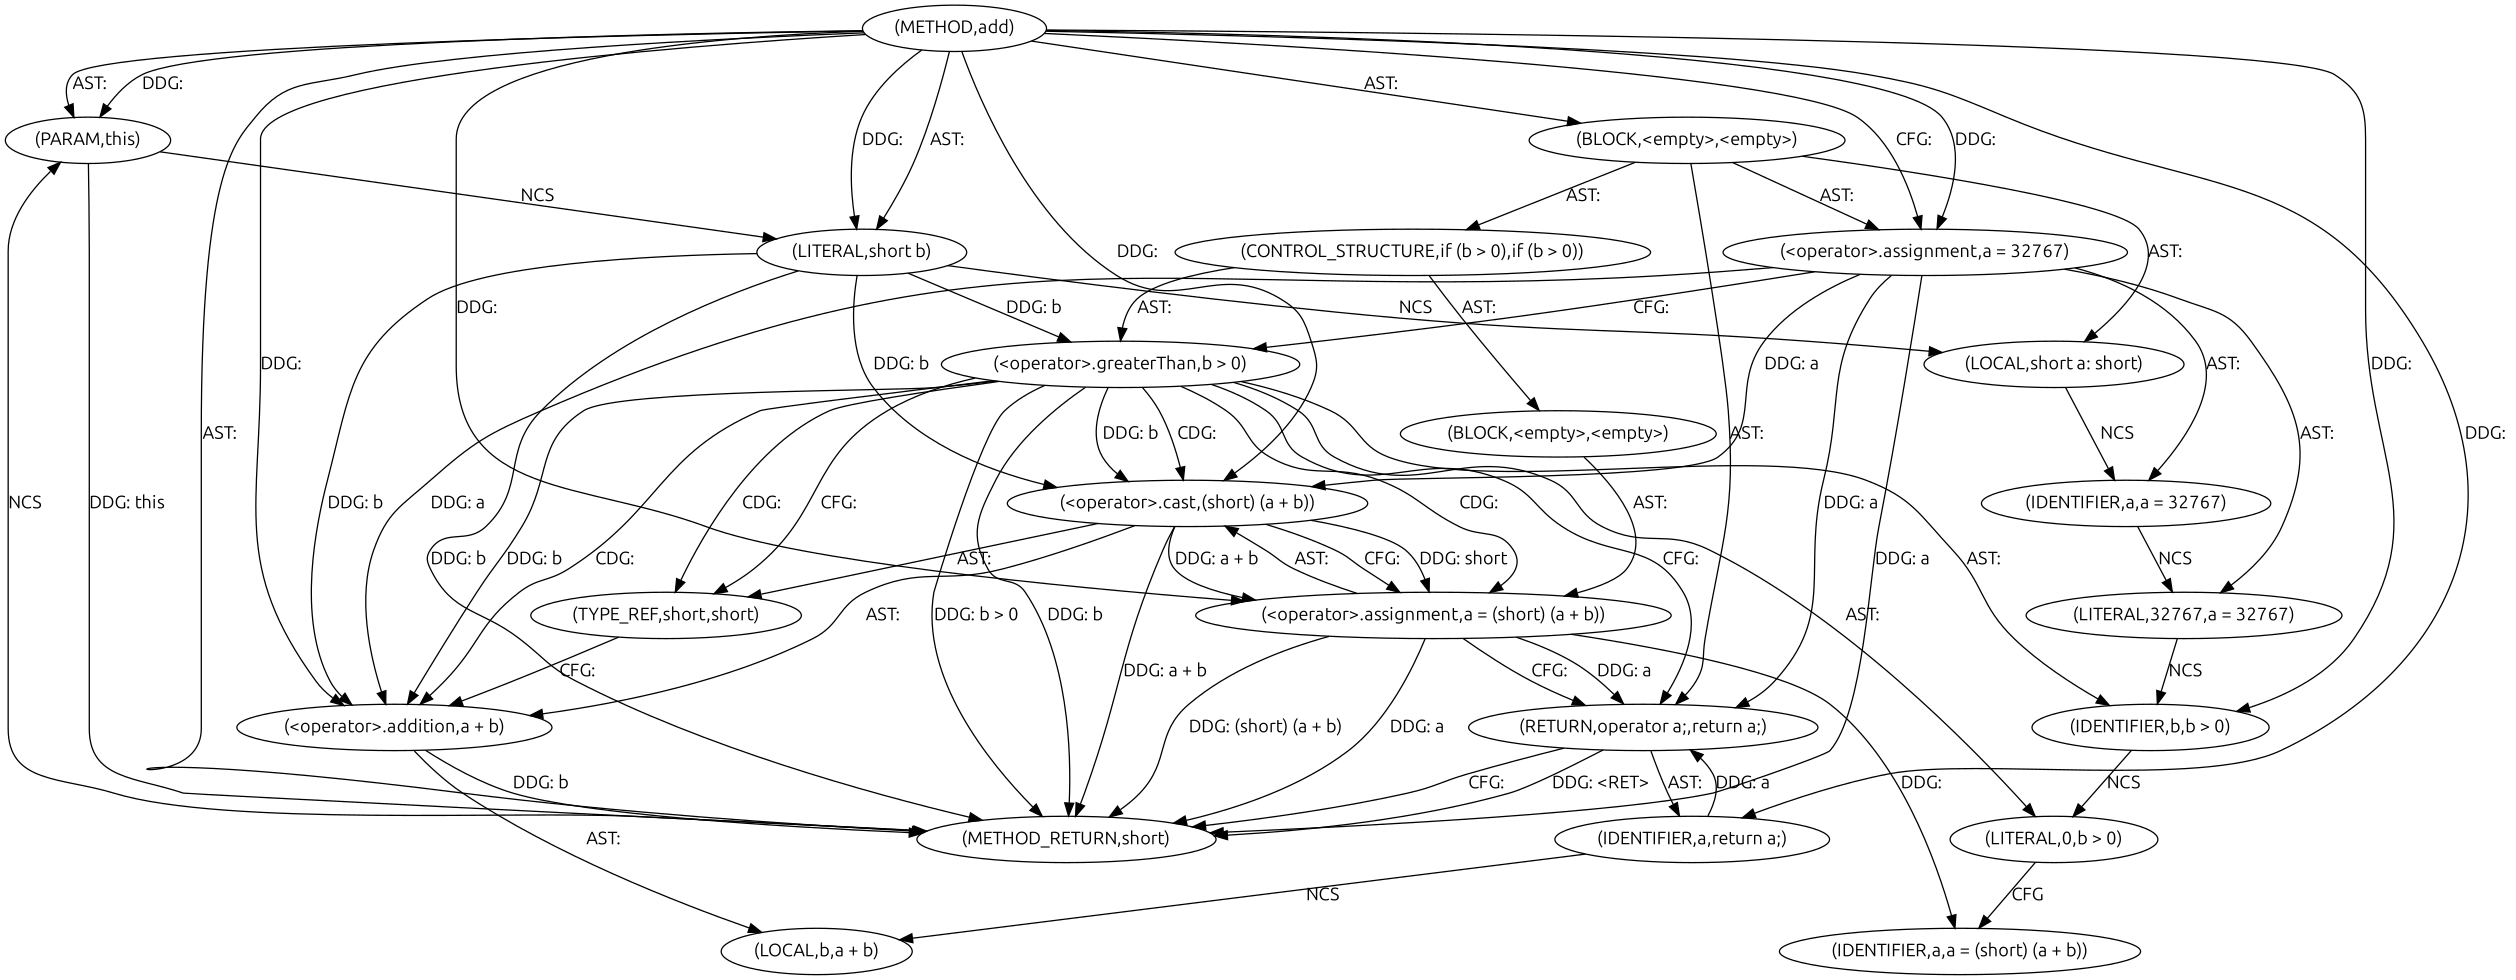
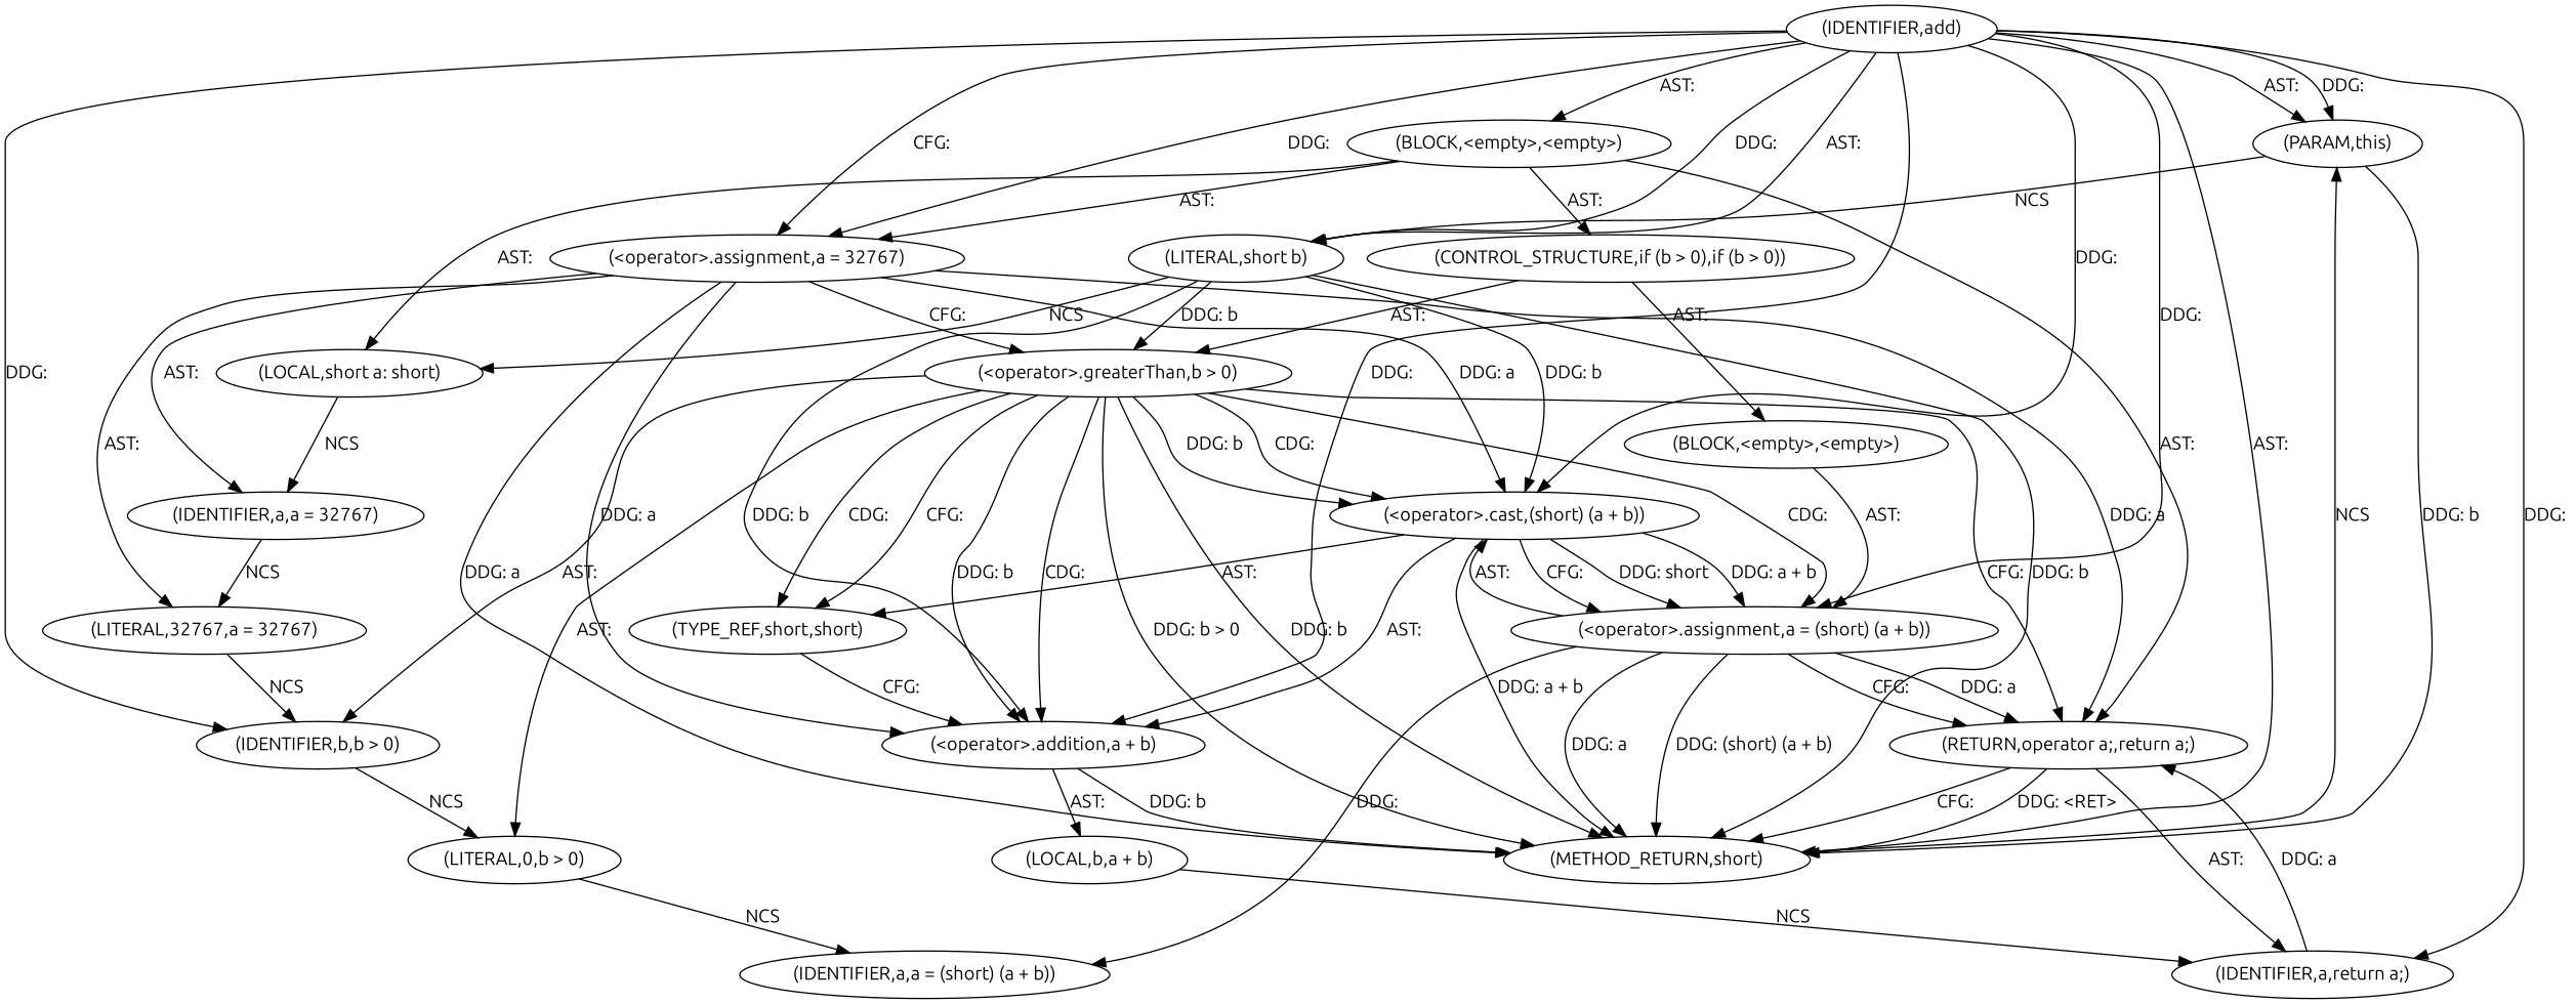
  digraph {
    fontname=Ubuntu
    node [fontname=Ubuntu]
    edge [fontname=Ubuntu]
-   n1 [label="(METHOD,add)"]
+   n1 [label="(IDENTIFIER,add)"]
    n2 [label="(PARAM,this)"]
    n3 [label="(LITERAL,short b)"]
    n4 [label="(BLOCK,<empty>,<empty>)"]
    n5 [label="(<operator>.assignment,a = 32767)"]
    n6 [label="(<operator>.assignment,a = (short) (a + b))"]
    n7 [label="(<operator>.cast,(short) (a + b))"]
    n8 [label="(<operator>.addition,a + b)"]
    n9 [label="(IDENTIFIER,a,return a;)"]
    n10 [label="(METHOD_RETURN,short)"]
    n11 [label="(IDENTIFIER,b,b > 0)"]
    n12 [label="(<operator>.greaterThan,b > 0)"]
    n13 [label="(LOCAL,short a: short)"]
    n14 [label="(CONTROL_STRUCTURE,if (b > 0),if (b > 0))"]
    n15 [label="(RETURN,operator a;,return a;)"]
    n16 [label="(IDENTIFIER,a,a = 32767)"]
    n17 [label="(LITERAL,32767,a = 32767)"]
    n18 [label="(LITERAL,0,b > 0)"]
    n19 [label="(TYPE_REF,short,short)"]
    n20 [label="(IDENTIFIER,a,a = (short) (a + b))"]
    n21 [label="(LOCAL,b,a + b)"]
    n22 [label="(BLOCK,<empty>,<empty>)"]
    n1 -> n2 [label="AST: "]
    n1 -> n2 [label="DDG: "]
    n1 -> n3 [label="AST: "]
    n1 -> n3 [label="DDG: "]
    n1 -> n4 [label="AST: "]
    n1 -> n5 [label="CFG: "]
    n1 -> n5 [label="DDG: "]
    n1 -> n6 [label="DDG: "]
    n1 -> n7 [label="DDG: "]
    n1 -> n8 [label="DDG: "]
    n1 -> n9 [label="DDG: "]
    n1 -> n10 [label="AST: "]
    n1 -> n11 [label="DDG: "]
    n2 -> n3 [label=NCS]
-   n2 -> n10 [label="DDG: this"]
+   n2 -> n10 [label="DDG: b"]
    n3 -> n7 [label="DDG: b"]
    n3 -> n8 [label="DDG: b"]
    n3 -> n10 [label="DDG: b"]
    n3 -> n12 [label="DDG: b"]
    n3 -> n13 [label=NCS]
    n4 -> n5 [label="AST: "]
    n4 -> n13 [label="AST: "]
    n4 -> n14 [label="AST: "]
    n4 -> n15 [label="AST: "]
    n5 -> n7 [label="DDG: a"]
    n5 -> n8 [label="DDG: a"]
    n5 -> n10 [label="DDG: a"]
    n5 -> n12 [label="CFG: "]
    n5 -> n15 [label="DDG: a"]
    n5 -> n16 [label="AST: "]
    n5 -> n17 [label="AST: "]
    n6 -> n7 [label="AST: "]
    n6 -> n10 [label="DDG: a"]
    n6 -> n10 [label="DDG: (short) (a + b)"]
    n6 -> n15 [label="CFG: "]
    n6 -> n15 [label="DDG: a"]
    n6 -> n20 [label="DDG: "]
    n7 -> n6 [label="CFG: "]
    n7 -> n6 [label="DDG: short"]
    n7 -> n6 [label="DDG: a + b"]
    n7 -> n8 [label="AST: "]
    n7 -> n10 [label="DDG: a + b"]
    n7 -> n19 [label="AST: "]
    n8 -> n10 [label="DDG: b"]
    n8 -> n21 [label="AST: "]
    n9 -> n15 [label="DDG: a"]
    n10 -> n2 [label=NCS]
    n11 -> n18 [label=NCS]
    n12 -> n6 [label="CDG: "]
    n12 -> n7 [label="DDG: b"]
    n12 -> n7 [label="CDG: "]
    n12 -> n8 [label="DDG: b"]
    n12 -> n8 [label="CDG: "]
    n12 -> n10 [label="DDG: b"]
    n12 -> n10 [label="DDG: b > 0"]
    n12 -> n11 [label="AST: "]
    n12 -> n15 [label="CFG: "]
    n12 -> n18 [label="AST: "]
    n12 -> n19 [label="CFG: "]
    n12 -> n19 [label="CDG: "]
    n13 -> n16 [label=NCS]
    n14 -> n12 [label="AST: "]
    n14 -> n22 [label="AST: "]
    n15 -> n9 [label="AST: "]
    n15 -> n10 [label="CFG: "]
    n15 -> n10 [label="DDG: <RET>"]
    n16 -> n17 [label=NCS]
    n17 -> n11 [label=NCS]
-   n18 -> n20 [label=CFG]
+   n18 -> n20 [label=NCS]
    n19 -> n8 [label="CFG: "]
-   n9 -> n21 [label=NCS]
+   n21 -> n9 [label=NCS]
    n22 -> n6 [label="AST: "]
  }
